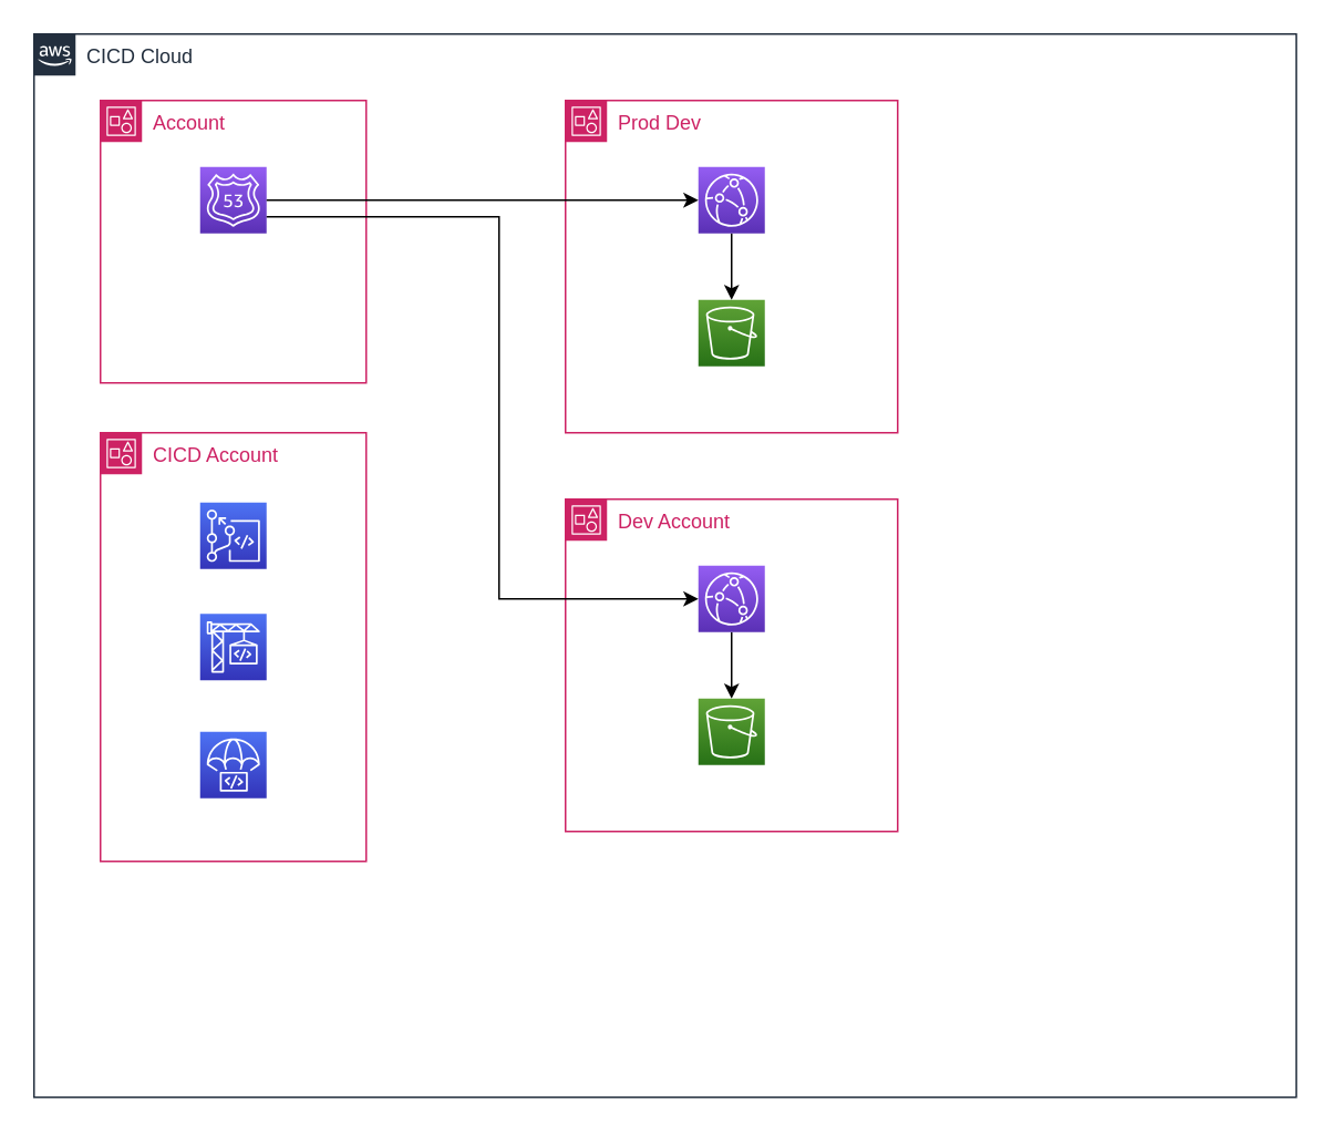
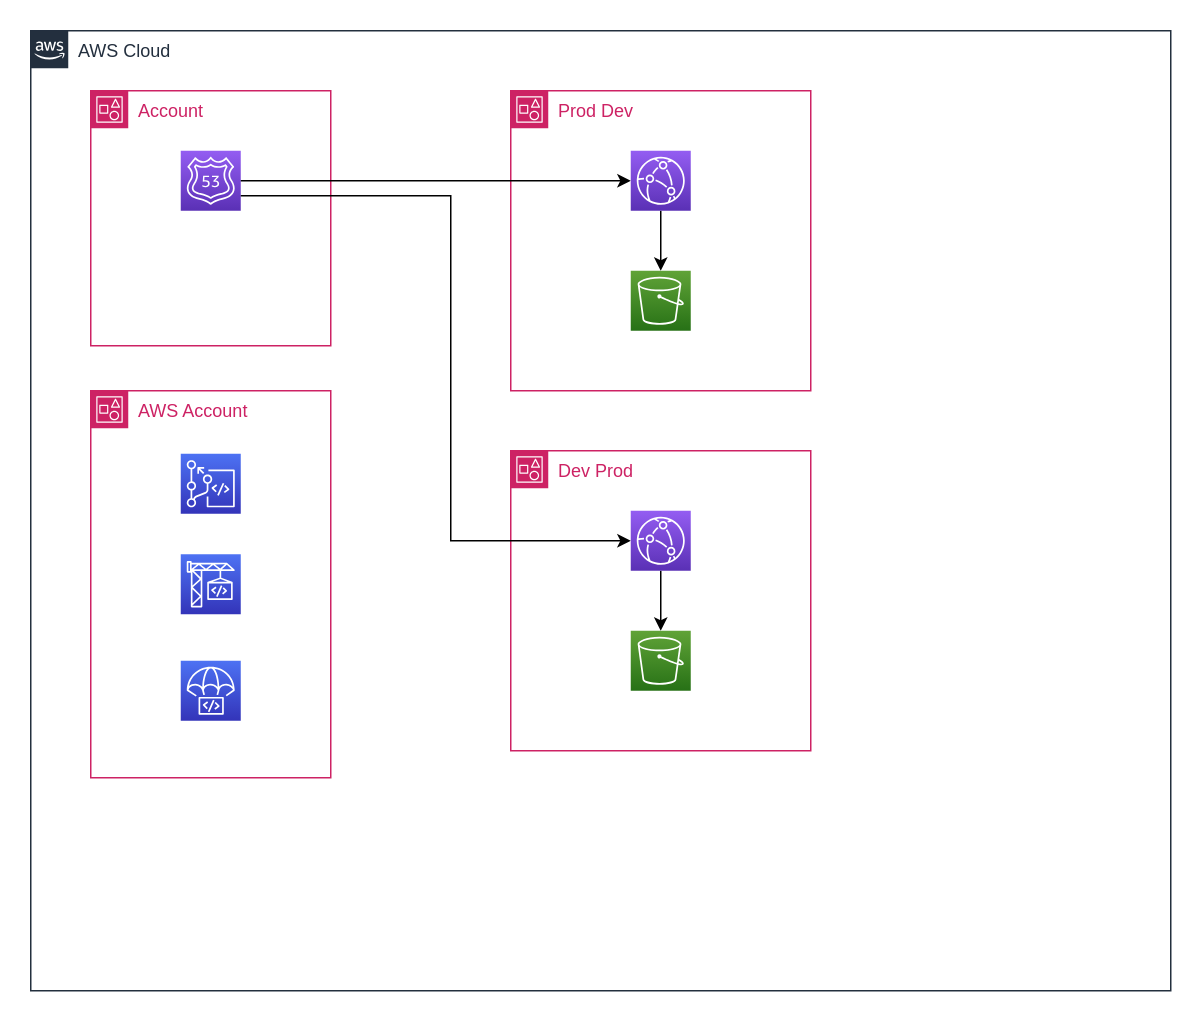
  <mxCell id="0" />
  <mxCell id="1" parent="0" />
- <mxCell id="2" value="CICD Cloud" style="points=[[0,0],[0.25,0],[0.5,0],[0.75,0],[1,0],[1,0.25],[1,0.5],[1,0.75],[1,1],[0.75,1],[0.5,1],[0.25,1],[0,1],[0,0.75],[0,0.5],[0,0.25]];outlineConnect=0;gradientColor=none;html=1;whiteSpace=wrap;fontSize=12;fontStyle=0;container=1;pointerEvents=0;collapsible=0;recursiveResize=0;shape=mxgraph.aws4.group;grIcon=mxgraph.aws4.group_aws_cloud_alt;strokeColor=#232F3E;fillColor=none;verticalAlign=top;align=left;spacingLeft=30;fontColor=#232F3E;dashed=0;" vertex="1" parent="1"><mxGeometry x="20" y="20" width="760" height="640" as="geometry" /></mxCell>
+ <mxCell id="2" value="AWS Cloud" style="points=[[0,0],[0.25,0],[0.5,0],[0.75,0],[1,0],[1,0.25],[1,0.5],[1,0.75],[1,1],[0.75,1],[0.5,1],[0.25,1],[0,1],[0,0.75],[0,0.5],[0,0.25]];outlineConnect=0;gradientColor=none;html=1;whiteSpace=wrap;fontSize=12;fontStyle=0;container=1;pointerEvents=0;collapsible=0;recursiveResize=0;shape=mxgraph.aws4.group;grIcon=mxgraph.aws4.group_aws_cloud_alt;strokeColor=#232F3E;fillColor=none;verticalAlign=top;align=left;spacingLeft=30;fontColor=#232F3E;dashed=0;" vertex="1" parent="1"><mxGeometry x="20" y="20" width="760" height="640" as="geometry" /></mxCell>
  <mxCell id="3" value="Account" style="points=[[0,0],[0.25,0],[0.5,0],[0.75,0],[1,0],[1,0.25],[1,0.5],[1,0.75],[1,1],[0.75,1],[0.5,1],[0.25,1],[0,1],[0,0.75],[0,0.5],[0,0.25]];outlineConnect=0;gradientColor=none;html=1;whiteSpace=wrap;fontSize=12;fontStyle=0;container=1;pointerEvents=0;collapsible=0;recursiveResize=0;shape=mxgraph.aws4.group;grIcon=mxgraph.aws4.group_account;strokeColor=#CD2264;fillColor=none;verticalAlign=top;align=left;spacingLeft=30;fontColor=#CD2264;dashed=0;" vertex="1" parent="2"><mxGeometry x="40" y="40" width="160" height="170" as="geometry" /></mxCell>
  <mxCell id="4" value="" style="sketch=0;points=[[0,0,0],[0.25,0,0],[0.5,0,0],[0.75,0,0],[1,0,0],[0,1,0],[0.25,1,0],[0.5,1,0],[0.75,1,0],[1,1,0],[0,0.25,0],[0,0.5,0],[0,0.75,0],[1,0.25,0],[1,0.5,0],[1,0.75,0]];outlineConnect=0;fontColor=#232F3E;gradientColor=#945DF2;gradientDirection=north;fillColor=#5A30B5;strokeColor=#ffffff;dashed=0;verticalLabelPosition=bottom;verticalAlign=top;align=center;html=1;fontSize=12;fontStyle=0;aspect=fixed;shape=mxgraph.aws4.resourceIcon;resIcon=mxgraph.aws4.route_53;" vertex="1" parent="3"><mxGeometry x="60" y="40" width="40" height="40" as="geometry" /></mxCell>
- <mxCell id="5" value="CICD Account" style="points=[[0,0],[0.25,0],[0.5,0],[0.75,0],[1,0],[1,0.25],[1,0.5],[1,0.75],[1,1],[0.75,1],[0.5,1],[0.25,1],[0,1],[0,0.75],[0,0.5],[0,0.25]];outlineConnect=0;gradientColor=none;html=1;whiteSpace=wrap;fontSize=12;fontStyle=0;container=1;pointerEvents=0;collapsible=0;recursiveResize=0;shape=mxgraph.aws4.group;grIcon=mxgraph.aws4.group_account;strokeColor=#CD2264;fillColor=none;verticalAlign=top;align=left;spacingLeft=30;fontColor=#CD2264;dashed=0;" vertex="1" parent="2"><mxGeometry x="40" y="240" width="160" height="258" as="geometry" /></mxCell>
+ <mxCell id="5" value="AWS Account" style="points=[[0,0],[0.25,0],[0.5,0],[0.75,0],[1,0],[1,0.25],[1,0.5],[1,0.75],[1,1],[0.75,1],[0.5,1],[0.25,1],[0,1],[0,0.75],[0,0.5],[0,0.25]];outlineConnect=0;gradientColor=none;html=1;whiteSpace=wrap;fontSize=12;fontStyle=0;container=1;pointerEvents=0;collapsible=0;recursiveResize=0;shape=mxgraph.aws4.group;grIcon=mxgraph.aws4.group_account;strokeColor=#CD2264;fillColor=none;verticalAlign=top;align=left;spacingLeft=30;fontColor=#CD2264;dashed=0;" vertex="1" parent="2"><mxGeometry x="40" y="240" width="160" height="258" as="geometry" /></mxCell>
  <mxCell id="6" value="" style="sketch=0;points=[[0,0,0],[0.25,0,0],[0.5,0,0],[0.75,0,0],[1,0,0],[0,1,0],[0.25,1,0],[0.5,1,0],[0.75,1,0],[1,1,0],[0,0.25,0],[0,0.5,0],[0,0.75,0],[1,0.25,0],[1,0.5,0],[1,0.75,0]];outlineConnect=0;fontColor=#232F3E;gradientColor=#4D72F3;gradientDirection=north;fillColor=#3334B9;strokeColor=#ffffff;dashed=0;verticalLabelPosition=bottom;verticalAlign=top;align=center;html=1;fontSize=12;fontStyle=0;aspect=fixed;shape=mxgraph.aws4.resourceIcon;resIcon=mxgraph.aws4.codecommit;" vertex="1" parent="5"><mxGeometry x="60" y="42" width="40" height="40" as="geometry" /></mxCell>
  <mxCell id="7" value="" style="sketch=0;points=[[0,0,0],[0.25,0,0],[0.5,0,0],[0.75,0,0],[1,0,0],[0,1,0],[0.25,1,0],[0.5,1,0],[0.75,1,0],[1,1,0],[0,0.25,0],[0,0.5,0],[0,0.75,0],[1,0.25,0],[1,0.5,0],[1,0.75,0]];outlineConnect=0;fontColor=#232F3E;gradientColor=#4D72F3;gradientDirection=north;fillColor=#3334B9;strokeColor=#ffffff;dashed=0;verticalLabelPosition=bottom;verticalAlign=top;align=center;html=1;fontSize=12;fontStyle=0;aspect=fixed;shape=mxgraph.aws4.resourceIcon;resIcon=mxgraph.aws4.codebuild;" vertex="1" parent="5"><mxGeometry x="60" y="109" width="40" height="40" as="geometry" /></mxCell>
  <mxCell id="8" value="" style="sketch=0;points=[[0,0,0],[0.25,0,0],[0.5,0,0],[0.75,0,0],[1,0,0],[0,1,0],[0.25,1,0],[0.5,1,0],[0.75,1,0],[1,1,0],[0,0.25,0],[0,0.5,0],[0,0.75,0],[1,0.25,0],[1,0.5,0],[1,0.75,0]];outlineConnect=0;fontColor=#232F3E;gradientColor=#4D72F3;gradientDirection=north;fillColor=#3334B9;strokeColor=#ffffff;dashed=0;verticalLabelPosition=bottom;verticalAlign=top;align=center;html=1;fontSize=12;fontStyle=0;aspect=fixed;shape=mxgraph.aws4.resourceIcon;resIcon=mxgraph.aws4.codedeploy;" vertex="1" parent="5"><mxGeometry x="60" y="180" width="40" height="40" as="geometry" /></mxCell>
  <mxCell id="9" value="Prod Dev" style="points=[[0,0],[0.25,0],[0.5,0],[0.75,0],[1,0],[1,0.25],[1,0.5],[1,0.75],[1,1],[0.75,1],[0.5,1],[0.25,1],[0,1],[0,0.75],[0,0.5],[0,0.25]];outlineConnect=0;gradientColor=none;html=1;whiteSpace=wrap;fontSize=12;fontStyle=0;container=1;pointerEvents=0;collapsible=0;recursiveResize=0;shape=mxgraph.aws4.group;grIcon=mxgraph.aws4.group_account;strokeColor=#CD2264;fillColor=none;verticalAlign=top;align=left;spacingLeft=30;fontColor=#CD2264;dashed=0;" vertex="1" parent="2"><mxGeometry x="320" y="40" width="200" height="200" as="geometry" /></mxCell>
  <mxCell id="10" style="edgeStyle=orthogonalEdgeStyle;rounded=0;orthogonalLoop=1;jettySize=auto;html=1;" edge="1" parent="9" source="11" target="12"><mxGeometry relative="1" as="geometry" /></mxCell>
  <mxCell id="11" value="" style="sketch=0;points=[[0,0,0],[0.25,0,0],[0.5,0,0],[0.75,0,0],[1,0,0],[0,1,0],[0.25,1,0],[0.5,1,0],[0.75,1,0],[1,1,0],[0,0.25,0],[0,0.5,0],[0,0.75,0],[1,0.25,0],[1,0.5,0],[1,0.75,0]];outlineConnect=0;fontColor=#232F3E;gradientColor=#945DF2;gradientDirection=north;fillColor=#5A30B5;strokeColor=#ffffff;dashed=0;verticalLabelPosition=bottom;verticalAlign=top;align=center;html=1;fontSize=12;fontStyle=0;aspect=fixed;shape=mxgraph.aws4.resourceIcon;resIcon=mxgraph.aws4.cloudfront;" vertex="1" parent="9"><mxGeometry x="80" y="40" width="40" height="40" as="geometry" /></mxCell>
  <mxCell id="12" value="" style="sketch=0;points=[[0,0,0],[0.25,0,0],[0.5,0,0],[0.75,0,0],[1,0,0],[0,1,0],[0.25,1,0],[0.5,1,0],[0.75,1,0],[1,1,0],[0,0.25,0],[0,0.5,0],[0,0.75,0],[1,0.25,0],[1,0.5,0],[1,0.75,0]];outlineConnect=0;fontColor=#232F3E;gradientColor=#60A337;gradientDirection=north;fillColor=#277116;strokeColor=#ffffff;dashed=0;verticalLabelPosition=bottom;verticalAlign=top;align=center;html=1;fontSize=12;fontStyle=0;aspect=fixed;shape=mxgraph.aws4.resourceIcon;resIcon=mxgraph.aws4.s3;" vertex="1" parent="9"><mxGeometry x="80" y="120" width="40" height="40" as="geometry" /></mxCell>
- <mxCell id="13" value="Dev Account" style="points=[[0,0],[0.25,0],[0.5,0],[0.75,0],[1,0],[1,0.25],[1,0.5],[1,0.75],[1,1],[0.75,1],[0.5,1],[0.25,1],[0,1],[0,0.75],[0,0.5],[0,0.25]];outlineConnect=0;gradientColor=none;html=1;whiteSpace=wrap;fontSize=12;fontStyle=0;container=1;pointerEvents=0;collapsible=0;recursiveResize=0;shape=mxgraph.aws4.group;grIcon=mxgraph.aws4.group_account;strokeColor=#CD2264;fillColor=none;verticalAlign=top;align=left;spacingLeft=30;fontColor=#CD2264;dashed=0;" vertex="1" parent="2"><mxGeometry x="320" y="280" width="200" height="200" as="geometry" /></mxCell>
+ <mxCell id="13" value="Dev Prod" style="points=[[0,0],[0.25,0],[0.5,0],[0.75,0],[1,0],[1,0.25],[1,0.5],[1,0.75],[1,1],[0.75,1],[0.5,1],[0.25,1],[0,1],[0,0.75],[0,0.5],[0,0.25]];outlineConnect=0;gradientColor=none;html=1;whiteSpace=wrap;fontSize=12;fontStyle=0;container=1;pointerEvents=0;collapsible=0;recursiveResize=0;shape=mxgraph.aws4.group;grIcon=mxgraph.aws4.group_account;strokeColor=#CD2264;fillColor=none;verticalAlign=top;align=left;spacingLeft=30;fontColor=#CD2264;dashed=0;" vertex="1" parent="2"><mxGeometry x="320" y="280" width="200" height="200" as="geometry" /></mxCell>
  <mxCell id="14" style="edgeStyle=orthogonalEdgeStyle;rounded=0;orthogonalLoop=1;jettySize=auto;html=1;" edge="1" parent="13" source="15" target="16"><mxGeometry relative="1" as="geometry" /></mxCell>
  <mxCell id="15" value="" style="sketch=0;points=[[0,0,0],[0.25,0,0],[0.5,0,0],[0.75,0,0],[1,0,0],[0,1,0],[0.25,1,0],[0.5,1,0],[0.75,1,0],[1,1,0],[0,0.25,0],[0,0.5,0],[0,0.75,0],[1,0.25,0],[1,0.5,0],[1,0.75,0]];outlineConnect=0;fontColor=#232F3E;gradientColor=#945DF2;gradientDirection=north;fillColor=#5A30B5;strokeColor=#ffffff;dashed=0;verticalLabelPosition=bottom;verticalAlign=top;align=center;html=1;fontSize=12;fontStyle=0;aspect=fixed;shape=mxgraph.aws4.resourceIcon;resIcon=mxgraph.aws4.cloudfront;" vertex="1" parent="13"><mxGeometry x="80" y="40" width="40" height="40" as="geometry" /></mxCell>
  <mxCell id="16" value="" style="sketch=0;points=[[0,0,0],[0.25,0,0],[0.5,0,0],[0.75,0,0],[1,0,0],[0,1,0],[0.25,1,0],[0.5,1,0],[0.75,1,0],[1,1,0],[0,0.25,0],[0,0.5,0],[0,0.75,0],[1,0.25,0],[1,0.5,0],[1,0.75,0]];outlineConnect=0;fontColor=#232F3E;gradientColor=#60A337;gradientDirection=north;fillColor=#277116;strokeColor=#ffffff;dashed=0;verticalLabelPosition=bottom;verticalAlign=top;align=center;html=1;fontSize=12;fontStyle=0;aspect=fixed;shape=mxgraph.aws4.resourceIcon;resIcon=mxgraph.aws4.s3;" vertex="1" parent="13"><mxGeometry x="80" y="120" width="40" height="40" as="geometry" /></mxCell>
  <mxCell id="17" style="edgeStyle=orthogonalEdgeStyle;rounded=0;orthogonalLoop=1;jettySize=auto;html=1;entryX=0;entryY=0.5;entryDx=0;entryDy=0;entryPerimeter=0;" edge="1" parent="2" source="4" target="11"><mxGeometry relative="1" as="geometry" /></mxCell>
  <mxCell id="18" style="rounded=0;orthogonalLoop=1;jettySize=auto;html=1;edgeStyle=orthogonalEdgeStyle;" edge="1" parent="2" source="4" target="15"><mxGeometry relative="1" as="geometry"><Array as="points"><mxPoint x="280" y="110" /><mxPoint x="280" y="340" /></Array></mxGeometry></mxCell>
